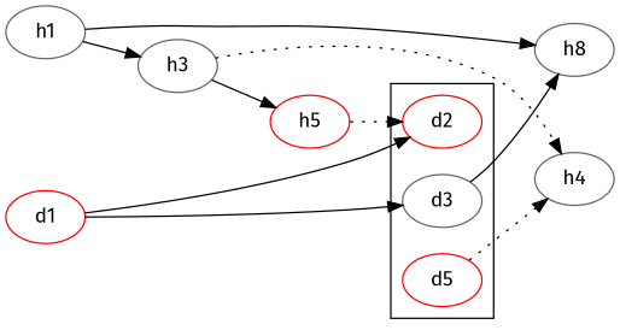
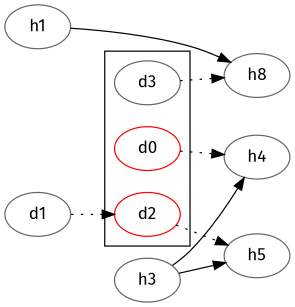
  digraph {
    fontname="Fira Sans"
    rankdir=LR
    node [color=gray40 fontname="Fira Sans"]
    edge [fontname="Fira Sans"]
    n1 [label=h1]
-   n2 [color=red label=d1]
+   n2 [label=d1]
    n3 [color=red label=d2]
    n4 [label=d3]
-   n5 [color=red label=d5]
+   n5 [color=red label=d0]
    n6 [label=h8]
    n7 [label=h3]
-   n8 [color=red label=h5]
+   n8 [label=h5]
    n9 [label=h4]
    subgraph sub_1 {
      rank=same
      n1
      n2
    }
    subgraph cluster_2 {
      n3
      n4
      n5
    }
    n1 -> n6
-   n1 -> n7
-   n2 -> n3
-   n2 -> n4
-   n8 -> n3 [style=dotted]
-   n4 -> n6 [style=solid]
+   n2 -> n3 [style=dotted]
+   n3 -> n8 [style=dotted]
+   n4 -> n6 [style=dotted]
    n5 -> n9 [style=dotted]
    n7 -> n8
-   n7 -> n9 [style=dotted]
+   n7 -> n9
  }
